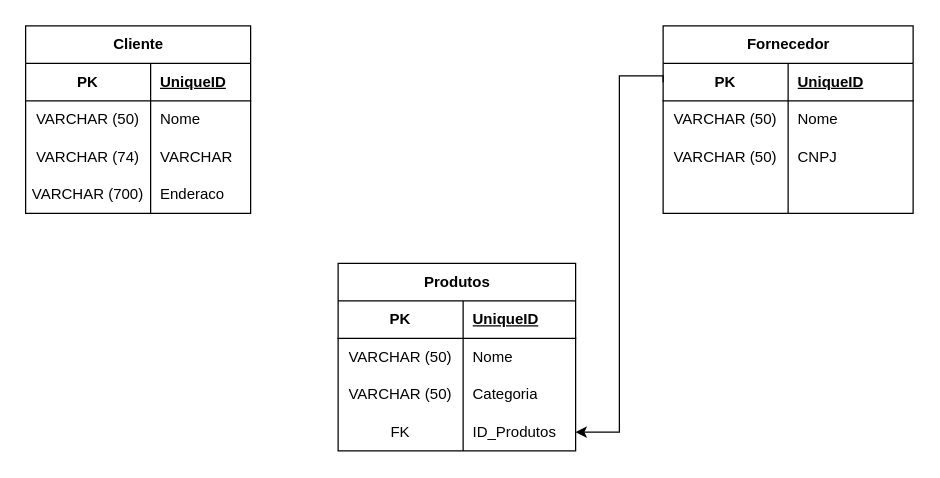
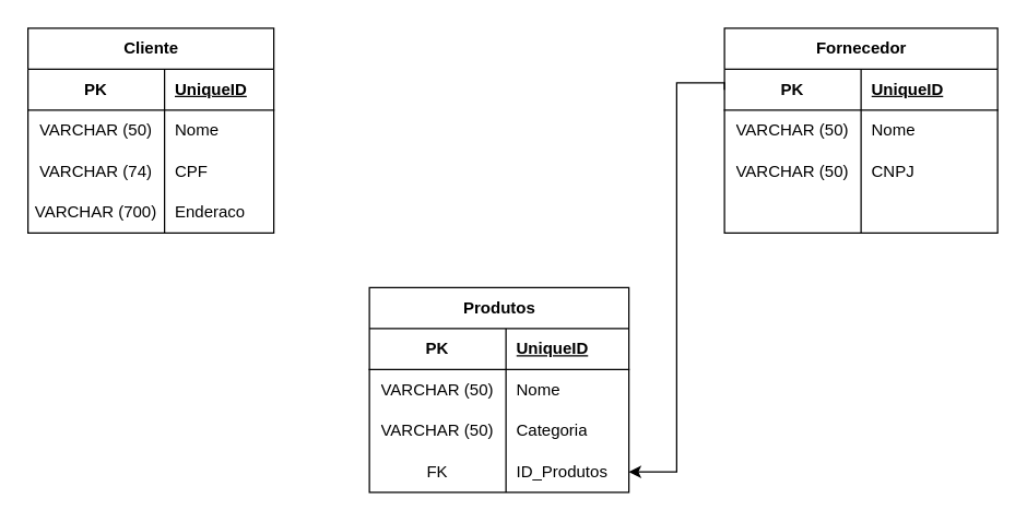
  <mxCell id="0" />
  <mxCell id="1" parent="0" />
  <mxCell id="2" value="Cliente" style="shape=table;startSize=30;container=1;collapsible=1;childLayout=tableLayout;fixedRows=1;rowLines=0;fontStyle=1;align=center;resizeLast=1;html=1;" vertex="1" parent="1"><mxGeometry x="20" y="20" width="180" height="150" as="geometry" /></mxCell>
  <mxCell id="3" value="" style="shape=tableRow;horizontal=0;startSize=0;swimlaneHead=0;swimlaneBody=0;fillColor=none;collapsible=0;dropTarget=0;points=[[0,0.5],[1,0.5]];portConstraint=eastwest;top=0;left=0;right=0;bottom=1;" vertex="1" parent="2"><mxGeometry y="30" width="180" height="30" as="geometry" /></mxCell>
  <mxCell id="4" value="PK" style="shape=partialRectangle;connectable=0;fillColor=none;top=0;left=0;bottom=0;right=0;fontStyle=1;overflow=hidden;whiteSpace=wrap;html=1;" vertex="1" parent="3"><mxGeometry width="100" height="30" as="geometry"><mxRectangle width="100" height="30" as="alternateBounds" /></mxGeometry></mxCell>
  <mxCell id="5" value="UniqueID" style="shape=partialRectangle;connectable=0;fillColor=none;top=0;left=0;bottom=0;right=0;align=left;spacingLeft=6;fontStyle=5;overflow=hidden;whiteSpace=wrap;html=1;" vertex="1" parent="3"><mxGeometry x="100" width="80" height="30" as="geometry"><mxRectangle width="80" height="30" as="alternateBounds" /></mxGeometry></mxCell>
  <mxCell id="6" value="" style="shape=tableRow;horizontal=0;startSize=0;swimlaneHead=0;swimlaneBody=0;fillColor=none;collapsible=0;dropTarget=0;points=[[0,0.5],[1,0.5]];portConstraint=eastwest;top=0;left=0;right=0;bottom=0;" vertex="1" parent="2"><mxGeometry y="60" width="180" height="30" as="geometry" /></mxCell>
  <mxCell id="7" value="VARCHAR (50)&lt;br&gt;" style="shape=partialRectangle;connectable=0;fillColor=none;top=0;left=0;bottom=0;right=0;editable=1;overflow=hidden;whiteSpace=wrap;html=1;" vertex="1" parent="6"><mxGeometry width="100" height="30" as="geometry"><mxRectangle width="100" height="30" as="alternateBounds" /></mxGeometry></mxCell>
  <mxCell id="8" value="Nome" style="shape=partialRectangle;connectable=0;fillColor=none;top=0;left=0;bottom=0;right=0;align=left;spacingLeft=6;overflow=hidden;whiteSpace=wrap;html=1;" vertex="1" parent="6"><mxGeometry x="100" width="80" height="30" as="geometry"><mxRectangle width="80" height="30" as="alternateBounds" /></mxGeometry></mxCell>
  <mxCell id="9" value="" style="shape=tableRow;horizontal=0;startSize=0;swimlaneHead=0;swimlaneBody=0;fillColor=none;collapsible=0;dropTarget=0;points=[[0,0.5],[1,0.5]];portConstraint=eastwest;top=0;left=0;right=0;bottom=0;" vertex="1" parent="2"><mxGeometry y="90" width="180" height="30" as="geometry" /></mxCell>
  <mxCell id="10" value="VARCHAR (74)" style="shape=partialRectangle;connectable=0;fillColor=none;top=0;left=0;bottom=0;right=0;editable=1;overflow=hidden;whiteSpace=wrap;html=1;" vertex="1" parent="9"><mxGeometry width="100" height="30" as="geometry"><mxRectangle width="100" height="30" as="alternateBounds" /></mxGeometry></mxCell>
- <mxCell id="11" value="VARCHAR" style="shape=partialRectangle;connectable=0;fillColor=none;top=0;left=0;bottom=0;right=0;align=left;spacingLeft=6;overflow=hidden;whiteSpace=wrap;html=1;" vertex="1" parent="9"><mxGeometry x="100" width="80" height="30" as="geometry"><mxRectangle width="80" height="30" as="alternateBounds" /></mxGeometry></mxCell>
+ <mxCell id="11" value="CPF" style="shape=partialRectangle;connectable=0;fillColor=none;top=0;left=0;bottom=0;right=0;align=left;spacingLeft=6;overflow=hidden;whiteSpace=wrap;html=1;" vertex="1" parent="9"><mxGeometry x="100" width="80" height="30" as="geometry"><mxRectangle width="80" height="30" as="alternateBounds" /></mxGeometry></mxCell>
  <mxCell id="12" value="" style="shape=tableRow;horizontal=0;startSize=0;swimlaneHead=0;swimlaneBody=0;fillColor=none;collapsible=0;dropTarget=0;points=[[0,0.5],[1,0.5]];portConstraint=eastwest;top=0;left=0;right=0;bottom=0;" vertex="1" parent="2"><mxGeometry y="120" width="180" height="30" as="geometry" /></mxCell>
  <mxCell id="13" value="VARCHAR (700)" style="shape=partialRectangle;connectable=0;fillColor=none;top=0;left=0;bottom=0;right=0;editable=1;overflow=hidden;whiteSpace=wrap;html=1;" vertex="1" parent="12"><mxGeometry width="100" height="30" as="geometry"><mxRectangle width="100" height="30" as="alternateBounds" /></mxGeometry></mxCell>
  <mxCell id="14" value="Enderaco" style="shape=partialRectangle;connectable=0;fillColor=none;top=0;left=0;bottom=0;right=0;align=left;spacingLeft=6;overflow=hidden;whiteSpace=wrap;html=1;" vertex="1" parent="12"><mxGeometry x="100" width="80" height="30" as="geometry"><mxRectangle width="80" height="30" as="alternateBounds" /></mxGeometry></mxCell>
  <mxCell id="15" value="Produtos" style="shape=table;startSize=30;container=1;collapsible=1;childLayout=tableLayout;fixedRows=1;rowLines=0;fontStyle=1;align=center;resizeLast=1;html=1;" vertex="1" parent="1"><mxGeometry x="270" y="210" width="190" height="150" as="geometry" /></mxCell>
  <mxCell id="16" value="" style="shape=tableRow;horizontal=0;startSize=0;swimlaneHead=0;swimlaneBody=0;fillColor=none;collapsible=0;dropTarget=0;points=[[0,0.5],[1,0.5]];portConstraint=eastwest;top=0;left=0;right=0;bottom=1;" vertex="1" parent="15"><mxGeometry y="30" width="190" height="30" as="geometry" /></mxCell>
  <mxCell id="17" value="PK" style="shape=partialRectangle;connectable=0;fillColor=none;top=0;left=0;bottom=0;right=0;fontStyle=1;overflow=hidden;whiteSpace=wrap;html=1;" vertex="1" parent="16"><mxGeometry width="100" height="30" as="geometry"><mxRectangle width="100" height="30" as="alternateBounds" /></mxGeometry></mxCell>
  <mxCell id="18" value="UniqueID" style="shape=partialRectangle;connectable=0;fillColor=none;top=0;left=0;bottom=0;right=0;align=left;spacingLeft=6;fontStyle=5;overflow=hidden;whiteSpace=wrap;html=1;" vertex="1" parent="16"><mxGeometry x="100" width="90" height="30" as="geometry"><mxRectangle width="90" height="30" as="alternateBounds" /></mxGeometry></mxCell>
  <mxCell id="19" value="" style="shape=tableRow;horizontal=0;startSize=0;swimlaneHead=0;swimlaneBody=0;fillColor=none;collapsible=0;dropTarget=0;points=[[0,0.5],[1,0.5]];portConstraint=eastwest;top=0;left=0;right=0;bottom=0;" vertex="1" parent="15"><mxGeometry y="60" width="190" height="30" as="geometry" /></mxCell>
  <mxCell id="20" value="VARCHAR (50)&lt;br&gt;" style="shape=partialRectangle;connectable=0;fillColor=none;top=0;left=0;bottom=0;right=0;editable=1;overflow=hidden;whiteSpace=wrap;html=1;" vertex="1" parent="19"><mxGeometry width="100" height="30" as="geometry"><mxRectangle width="100" height="30" as="alternateBounds" /></mxGeometry></mxCell>
  <mxCell id="21" value="Nome" style="shape=partialRectangle;connectable=0;fillColor=none;top=0;left=0;bottom=0;right=0;align=left;spacingLeft=6;overflow=hidden;whiteSpace=wrap;html=1;" vertex="1" parent="19"><mxGeometry x="100" width="90" height="30" as="geometry"><mxRectangle width="90" height="30" as="alternateBounds" /></mxGeometry></mxCell>
  <mxCell id="22" value="" style="shape=tableRow;horizontal=0;startSize=0;swimlaneHead=0;swimlaneBody=0;fillColor=none;collapsible=0;dropTarget=0;points=[[0,0.5],[1,0.5]];portConstraint=eastwest;top=0;left=0;right=0;bottom=0;" vertex="1" parent="15"><mxGeometry y="90" width="190" height="30" as="geometry" /></mxCell>
  <mxCell id="23" value="VARCHAR (50)" style="shape=partialRectangle;connectable=0;fillColor=none;top=0;left=0;bottom=0;right=0;editable=1;overflow=hidden;whiteSpace=wrap;html=1;" vertex="1" parent="22"><mxGeometry width="100" height="30" as="geometry"><mxRectangle width="100" height="30" as="alternateBounds" /></mxGeometry></mxCell>
  <mxCell id="24" value="Categoria" style="shape=partialRectangle;connectable=0;fillColor=none;top=0;left=0;bottom=0;right=0;align=left;spacingLeft=6;overflow=hidden;whiteSpace=wrap;html=1;" vertex="1" parent="22"><mxGeometry x="100" width="90" height="30" as="geometry"><mxRectangle width="90" height="30" as="alternateBounds" /></mxGeometry></mxCell>
  <mxCell id="25" value="" style="shape=tableRow;horizontal=0;startSize=0;swimlaneHead=0;swimlaneBody=0;fillColor=none;collapsible=0;dropTarget=0;points=[[0,0.5],[1,0.5]];portConstraint=eastwest;top=0;left=0;right=0;bottom=0;" vertex="1" parent="15"><mxGeometry y="120" width="190" height="30" as="geometry" /></mxCell>
  <mxCell id="26" value="FK" style="shape=partialRectangle;connectable=0;fillColor=none;top=0;left=0;bottom=0;right=0;editable=1;overflow=hidden;whiteSpace=wrap;html=1;" vertex="1" parent="25"><mxGeometry width="100" height="30" as="geometry"><mxRectangle width="100" height="30" as="alternateBounds" /></mxGeometry></mxCell>
  <mxCell id="27" value="ID_Produtos" style="shape=partialRectangle;connectable=0;fillColor=none;top=0;left=0;bottom=0;right=0;align=left;spacingLeft=6;overflow=hidden;whiteSpace=wrap;html=1;" vertex="1" parent="25"><mxGeometry x="100" width="90" height="30" as="geometry"><mxRectangle width="90" height="30" as="alternateBounds" /></mxGeometry></mxCell>
  <mxCell id="28" value="Fornecedor" style="shape=table;startSize=30;container=1;collapsible=1;childLayout=tableLayout;fixedRows=1;rowLines=0;fontStyle=1;align=center;resizeLast=1;html=1;" vertex="1" parent="1"><mxGeometry x="530" y="20" width="200" height="150" as="geometry" /></mxCell>
  <mxCell id="29" value="" style="shape=tableRow;horizontal=0;startSize=0;swimlaneHead=0;swimlaneBody=0;fillColor=none;collapsible=0;dropTarget=0;points=[[0,0.5],[1,0.5]];portConstraint=eastwest;top=0;left=0;right=0;bottom=1;" vertex="1" parent="28"><mxGeometry y="30" width="200" height="30" as="geometry" /></mxCell>
  <mxCell id="30" value="PK" style="shape=partialRectangle;connectable=0;fillColor=none;top=0;left=0;bottom=0;right=0;fontStyle=1;overflow=hidden;whiteSpace=wrap;html=1;" vertex="1" parent="29"><mxGeometry width="100" height="30" as="geometry"><mxRectangle width="100" height="30" as="alternateBounds" /></mxGeometry></mxCell>
  <mxCell id="31" value="UniqueID" style="shape=partialRectangle;connectable=0;fillColor=none;top=0;left=0;bottom=0;right=0;align=left;spacingLeft=6;fontStyle=5;overflow=hidden;whiteSpace=wrap;html=1;" vertex="1" parent="29"><mxGeometry x="100" width="100" height="30" as="geometry"><mxRectangle width="100" height="30" as="alternateBounds" /></mxGeometry></mxCell>
  <mxCell id="32" value="" style="shape=tableRow;horizontal=0;startSize=0;swimlaneHead=0;swimlaneBody=0;fillColor=none;collapsible=0;dropTarget=0;points=[[0,0.5],[1,0.5]];portConstraint=eastwest;top=0;left=0;right=0;bottom=0;" vertex="1" parent="28"><mxGeometry y="60" width="200" height="30" as="geometry" /></mxCell>
  <mxCell id="33" value="VARCHAR (50)&lt;br&gt;" style="shape=partialRectangle;connectable=0;fillColor=none;top=0;left=0;bottom=0;right=0;editable=1;overflow=hidden;whiteSpace=wrap;html=1;" vertex="1" parent="32"><mxGeometry width="100" height="30" as="geometry"><mxRectangle width="100" height="30" as="alternateBounds" /></mxGeometry></mxCell>
  <mxCell id="34" value="Nome" style="shape=partialRectangle;connectable=0;fillColor=none;top=0;left=0;bottom=0;right=0;align=left;spacingLeft=6;overflow=hidden;whiteSpace=wrap;html=1;" vertex="1" parent="32"><mxGeometry x="100" width="100" height="30" as="geometry"><mxRectangle width="100" height="30" as="alternateBounds" /></mxGeometry></mxCell>
  <mxCell id="35" value="" style="shape=tableRow;horizontal=0;startSize=0;swimlaneHead=0;swimlaneBody=0;fillColor=none;collapsible=0;dropTarget=0;points=[[0,0.5],[1,0.5]];portConstraint=eastwest;top=0;left=0;right=0;bottom=0;" vertex="1" parent="28"><mxGeometry y="90" width="200" height="30" as="geometry" /></mxCell>
  <mxCell id="36" value="VARCHAR (50)" style="shape=partialRectangle;connectable=0;fillColor=none;top=0;left=0;bottom=0;right=0;editable=1;overflow=hidden;whiteSpace=wrap;html=1;" vertex="1" parent="35"><mxGeometry width="100" height="30" as="geometry"><mxRectangle width="100" height="30" as="alternateBounds" /></mxGeometry></mxCell>
  <mxCell id="37" value="CNPJ" style="shape=partialRectangle;connectable=0;fillColor=none;top=0;left=0;bottom=0;right=0;align=left;spacingLeft=6;overflow=hidden;whiteSpace=wrap;html=1;" vertex="1" parent="35"><mxGeometry x="100" width="100" height="30" as="geometry"><mxRectangle width="100" height="30" as="alternateBounds" /></mxGeometry></mxCell>
  <mxCell id="38" value="" style="shape=tableRow;horizontal=0;startSize=0;swimlaneHead=0;swimlaneBody=0;fillColor=none;collapsible=0;dropTarget=0;points=[[0,0.5],[1,0.5]];portConstraint=eastwest;top=0;left=0;right=0;bottom=0;" vertex="1" parent="28"><mxGeometry y="120" width="200" height="30" as="geometry" /></mxCell>
  <mxCell id="39" value="" style="shape=partialRectangle;connectable=0;fillColor=none;top=0;left=0;bottom=0;right=0;editable=1;overflow=hidden;whiteSpace=wrap;html=1;" vertex="1" parent="38"><mxGeometry width="100" height="30" as="geometry"><mxRectangle width="100" height="30" as="alternateBounds" /></mxGeometry></mxCell>
  <mxCell id="40" value="" style="shape=partialRectangle;connectable=0;fillColor=none;top=0;left=0;bottom=0;right=0;align=left;spacingLeft=6;overflow=hidden;whiteSpace=wrap;html=1;" vertex="1" parent="38"><mxGeometry x="100" width="100" height="30" as="geometry"><mxRectangle width="100" height="30" as="alternateBounds" /></mxGeometry></mxCell>
  <mxCell id="41" style="edgeStyle=orthogonalEdgeStyle;rounded=0;orthogonalLoop=1;jettySize=auto;html=1;entryX=1;entryY=0.5;entryDx=0;entryDy=0;exitX=0;exitY=0.5;exitDx=0;exitDy=0;" edge="1" parent="1" source="29" target="25"><mxGeometry relative="1" as="geometry"><Array as="points"><mxPoint x="530" y="60" /><mxPoint x="495" y="60" /><mxPoint x="495" y="345" /></Array></mxGeometry></mxCell>
